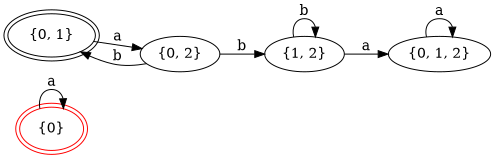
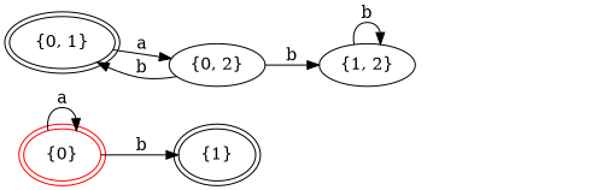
  digraph {
    rankdir=LR
    n1 [color=red label="{0}" peripheries=2]
+   n2 [label="{1}" peripheries=2]
    n3 [label="{0, 1}" peripheries=2]
    n4 [label="{0, 2}"]
    n5 [label="{1, 2}"]
-   n6 [label="{0, 1, 2}"]
    n1 -> n1 [label=a]
+   n1 -> n2 [label=b]
    n3 -> n4 [label=a]
    n4 -> n3 [label=b]
    n4 -> n5 [label=b]
    n5 -> n5 [label=b]
-   n5 -> n6 [label=a]
-   n6 -> n6 [label=a]
  }
